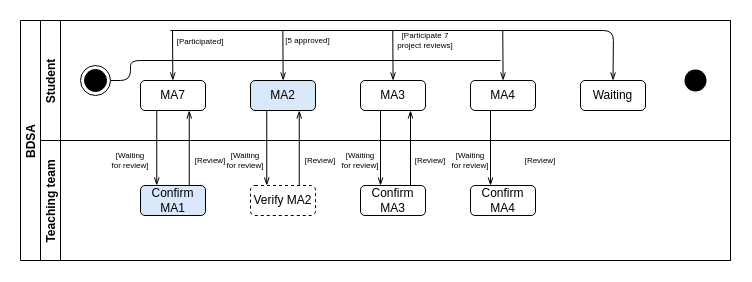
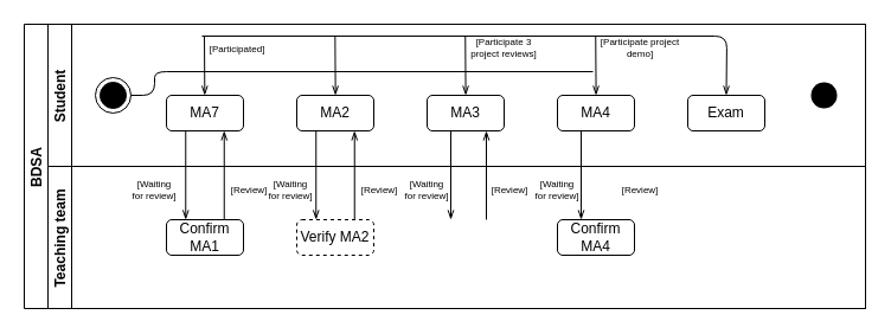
  <mxCell id="0" />
  <mxCell id="1" parent="0" />
  <mxCell id="2" value="BDSA" style="swimlane;childLayout=stackLayout;resizeParent=1;resizeParentMax=0;horizontal=0;startSize=20;horizontalStack=0;" vertex="1" parent="1"><mxGeometry x="20" y="20" width="710" height="240" as="geometry" /></mxCell>
  <mxCell id="3" value="Student" style="swimlane;startSize=20;horizontal=0;" vertex="1" parent="2"><mxGeometry x="20" width="690" height="120" as="geometry" /></mxCell>
  <mxCell id="4" value="" style="ellipse;html=1;shape=endState;fillColor=#000000;strokeColor=#000000;" vertex="1" parent="3"><mxGeometry x="40" y="45" width="30" height="30" as="geometry" /></mxCell>
  <mxCell id="5" value="MA7" style="rounded=1;whiteSpace=wrap;html=1;" vertex="1" parent="3"><mxGeometry x="100" y="60" width="65" height="30" as="geometry" /></mxCell>
- <mxCell id="6" value="MA2" style="rounded=1;whiteSpace=wrap;html=1;fillColor=#dae8fc;" vertex="1" parent="3"><mxGeometry x="210" y="60" width="65" height="30" as="geometry" /></mxCell>
+ <mxCell id="6" value="MA2" style="rounded=1;whiteSpace=wrap;html=1;" vertex="1" parent="3"><mxGeometry x="210" y="60" width="65" height="30" as="geometry" /></mxCell>
  <mxCell id="7" value="MA3" style="rounded=1;whiteSpace=wrap;html=1;" vertex="1" parent="3"><mxGeometry x="320" y="60" width="65" height="30" as="geometry" /></mxCell>
  <mxCell id="8" value="MA4" style="rounded=1;whiteSpace=wrap;html=1;" vertex="1" parent="3"><mxGeometry x="430" y="60" width="65" height="30" as="geometry" /></mxCell>
- <mxCell id="9" value="Waiting" style="rounded=1;whiteSpace=wrap;html=1;" vertex="1" parent="3"><mxGeometry x="540" y="60" width="65" height="30" as="geometry" /></mxCell>
+ <mxCell id="9" value="Exam" style="rounded=1;whiteSpace=wrap;html=1;" vertex="1" parent="3"><mxGeometry x="540" y="60" width="65" height="30" as="geometry" /></mxCell>
  <mxCell id="10" value="" style="ellipse;html=1;shape=endState;fillColor=#000000;strokeColor=none;" vertex="1" parent="3"><mxGeometry x="640" y="45" width="30" height="30" as="geometry" /></mxCell>
  <mxCell id="11" value="" style="endArrow=none;html=1;exitX=1;exitY=0.5;exitDx=0;exitDy=0;endSize=6;jumpSize=2;" edge="1" parent="3" source="4"><mxGeometry width="50" height="50" relative="1" as="geometry"><mxPoint x="130" y="60" as="sourcePoint" /><mxPoint x="460" y="40" as="targetPoint" /><Array as="points"><mxPoint x="90" y="60" /><mxPoint x="90" y="40" /></Array></mxGeometry></mxCell>
  <mxCell id="12" value="" style="endArrow=openThin;html=1;entryX=0.5;entryY=0;entryDx=0;entryDy=0;endFill=0;" edge="1" parent="3"><mxGeometry width="50" height="50" relative="1" as="geometry"><mxPoint x="132" y="10" as="sourcePoint" /><mxPoint x="132.33" y="60" as="targetPoint" /></mxGeometry></mxCell>
  <mxCell id="13" value="" style="endArrow=openThin;html=1;entryX=0.5;entryY=0;entryDx=0;entryDy=0;endFill=0;" edge="1" parent="3"><mxGeometry width="50" height="50" relative="1" as="geometry"><mxPoint x="242.33" y="10" as="sourcePoint" /><mxPoint x="242.66" y="60" as="targetPoint" /></mxGeometry></mxCell>
  <mxCell id="14" value="" style="endArrow=openThin;html=1;entryX=0.5;entryY=0;entryDx=0;entryDy=0;endFill=0;" edge="1" parent="3"><mxGeometry width="50" height="50" relative="1" as="geometry"><mxPoint x="352.26" y="10" as="sourcePoint" /><mxPoint x="352.59" y="60" as="targetPoint" /></mxGeometry></mxCell>
  <mxCell id="15" value="" style="endArrow=openThin;html=1;entryX=0.5;entryY=0;entryDx=0;entryDy=0;endFill=0;" edge="1" parent="3"><mxGeometry width="50" height="50" relative="1" as="geometry"><mxPoint x="462.26" y="10" as="sourcePoint" /><mxPoint x="462.59" y="60" as="targetPoint" /></mxGeometry></mxCell>
  <mxCell id="16" value="" style="endArrow=openThin;html=1;entryX=0.5;entryY=0;entryDx=0;entryDy=0;endFill=0;" edge="1" parent="3" target="9"><mxGeometry width="50" height="50" relative="1" as="geometry"><mxPoint x="130" y="10" as="sourcePoint" /><mxPoint x="450" y="10" as="targetPoint" /><Array as="points"><mxPoint x="573" y="10" /></Array></mxGeometry></mxCell>
  <mxCell id="17" value="[Participated]" style="text;html=1;strokeColor=none;fillColor=none;align=center;verticalAlign=middle;whiteSpace=wrap;rounded=0;fontSize=8;" vertex="1" parent="3"><mxGeometry x="155" y="20" width="10" as="geometry" /></mxCell>
- <mxCell id="18" value="[5 approved]" style="text;html=1;strokeColor=none;fillColor=none;align=center;verticalAlign=middle;whiteSpace=wrap;rounded=0;fontSize=8;" vertex="1" parent="3"><mxGeometry x="215" y="10" width="105" height="20" as="geometry" /></mxCell>
- <mxCell id="19" value="[Participate 7 project reviews]" style="text;html=1;strokeColor=none;fillColor=none;align=center;verticalAlign=middle;whiteSpace=wrap;rounded=0;fontSize=8;" vertex="1" parent="3"><mxGeometry x="350" y="10" width="70" height="20" as="geometry" /></mxCell>
+ <mxCell id="19" value="[Participate 3 project reviews]" style="text;html=1;strokeColor=none;fillColor=none;align=center;verticalAlign=middle;whiteSpace=wrap;rounded=0;fontSize=8;" vertex="1" parent="3"><mxGeometry x="350" y="10" width="70" height="20" as="geometry" /></mxCell>
+ <mxCell id="20" value="[Participate project demo]" style="text;html=1;strokeColor=none;fillColor=none;align=center;verticalAlign=middle;whiteSpace=wrap;rounded=0;fontSize=8;" vertex="1" parent="3"><mxGeometry x="460" y="10" width="80" height="20" as="geometry" /></mxCell>
  <mxCell id="21" value="" style="endArrow=openThin;html=1;exitX=0.75;exitY=0;exitDx=0;exitDy=0;entryX=0.75;entryY=1;entryDx=0;entryDy=0;endFill=0;" edge="1" parent="3"><mxGeometry width="50" height="50" relative="1" as="geometry"><mxPoint x="370" y="165" as="sourcePoint" /><mxPoint x="370" y="90" as="targetPoint" /></mxGeometry></mxCell>
  <mxCell id="22" value="" style="endArrow=openThin;html=1;exitX=0.5;exitY=1;exitDx=0;exitDy=0;entryX=0.5;entryY=0;entryDx=0;entryDy=0;endFill=0;" edge="1" parent="3"><mxGeometry width="50" height="50" relative="1" as="geometry"><mxPoint x="340" y="90" as="sourcePoint" /><mxPoint x="340" y="165" as="targetPoint" /></mxGeometry></mxCell>
  <mxCell id="23" value="" style="endArrow=openThin;html=1;exitX=0.5;exitY=1;exitDx=0;exitDy=0;entryX=0.5;entryY=0;entryDx=0;entryDy=0;endFill=0;" edge="1" parent="3"><mxGeometry width="50" height="50" relative="1" as="geometry"><mxPoint x="450" y="90" as="sourcePoint" /><mxPoint x="450" y="165" as="targetPoint" /></mxGeometry></mxCell>
  <mxCell id="24" value="Teaching team" style="swimlane;startSize=20;horizontal=0;" vertex="1" parent="2"><mxGeometry x="20" y="120" width="690" height="120" as="geometry" /></mxCell>
- <mxCell id="25" value="Confirm MA1" style="rounded=1;whiteSpace=wrap;html=1;fillColor=#dae8fc;" vertex="1" parent="24"><mxGeometry x="100" y="45" width="65" height="30" as="geometry" /></mxCell>
+ <mxCell id="25" value="Confirm MA1" style="rounded=1;whiteSpace=wrap;html=1;" vertex="1" parent="24"><mxGeometry x="100" y="45" width="65" height="30" as="geometry" /></mxCell>
  <mxCell id="26" value="Verify MA2" style="rounded=1;whiteSpace=wrap;html=1;dashed=1;" vertex="1" parent="24"><mxGeometry x="210" y="45" width="65" height="30" as="geometry" /></mxCell>
- <mxCell id="27" value="Confirm MA3" style="rounded=1;whiteSpace=wrap;html=1;" vertex="1" parent="24"><mxGeometry x="320" y="45" width="65" height="30" as="geometry" /></mxCell>
  <mxCell id="28" value="Confirm MA4" style="rounded=1;whiteSpace=wrap;html=1;" vertex="1" parent="24"><mxGeometry x="430" y="45" width="65" height="30" as="geometry" /></mxCell>
  <mxCell id="29" value="[Review]" style="text;html=1;strokeColor=none;fillColor=none;align=center;verticalAlign=middle;whiteSpace=wrap;rounded=0;fontSize=8;" vertex="1" parent="24"><mxGeometry x="150" y="10" width="40" height="20" as="geometry" /></mxCell>
  <mxCell id="30" value="[Review]" style="text;html=1;strokeColor=none;fillColor=none;align=center;verticalAlign=middle;whiteSpace=wrap;rounded=0;fontSize=8;" vertex="1" parent="24"><mxGeometry x="260" y="10" width="40" height="20" as="geometry" /></mxCell>
  <mxCell id="31" value="[Review]" style="text;html=1;strokeColor=none;fillColor=none;align=center;verticalAlign=middle;whiteSpace=wrap;rounded=0;fontSize=8;" vertex="1" parent="24"><mxGeometry x="370" y="10" width="40" height="20" as="geometry" /></mxCell>
  <mxCell id="32" value="[Review]" style="text;html=1;strokeColor=none;fillColor=none;align=center;verticalAlign=middle;whiteSpace=wrap;rounded=0;fontSize=8;" vertex="1" parent="24"><mxGeometry x="480" y="10" width="40" height="20" as="geometry" /></mxCell>
  <mxCell id="33" value="[Waiting for review]" style="text;html=1;strokeColor=none;fillColor=none;align=center;verticalAlign=middle;whiteSpace=wrap;rounded=0;fontSize=8;" vertex="1" parent="24"><mxGeometry x="70" y="10" width="40" height="20" as="geometry" /></mxCell>
  <mxCell id="34" value="[Waiting for review]" style="text;html=1;strokeColor=none;fillColor=none;align=center;verticalAlign=middle;whiteSpace=wrap;rounded=0;fontSize=8;" vertex="1" parent="24"><mxGeometry x="185" y="10" width="40" height="20" as="geometry" /></mxCell>
  <mxCell id="35" value="[Waiting for review]" style="text;html=1;strokeColor=none;fillColor=none;align=center;verticalAlign=middle;whiteSpace=wrap;rounded=0;fontSize=8;" vertex="1" parent="24"><mxGeometry x="300" y="10" width="40" height="20" as="geometry" /></mxCell>
  <mxCell id="36" value="[Waiting for review]" style="text;html=1;strokeColor=none;fillColor=none;align=center;verticalAlign=middle;whiteSpace=wrap;rounded=0;fontSize=8;" vertex="1" parent="24"><mxGeometry x="410" y="10" width="40" height="20" as="geometry" /></mxCell>
  <mxCell id="37" value="" style="endArrow=openThin;html=1;exitX=0.25;exitY=1;exitDx=0;exitDy=0;entryX=0.25;entryY=0;entryDx=0;entryDy=0;endFill=0;" edge="1" parent="2" source="5" target="25"><mxGeometry width="50" height="50" relative="1" as="geometry"><mxPoint x="200" y="170" as="sourcePoint" /><mxPoint x="250" y="120" as="targetPoint" /></mxGeometry></mxCell>
  <mxCell id="38" value="" style="endArrow=openThin;html=1;exitX=0.75;exitY=0;exitDx=0;exitDy=0;entryX=0.75;entryY=1;entryDx=0;entryDy=0;endFill=0;" edge="1" parent="2" source="25" target="5"><mxGeometry width="50" height="50" relative="1" as="geometry"><mxPoint x="472.26" y="330" as="sourcePoint" /><mxPoint x="472.26" y="405" as="targetPoint" /></mxGeometry></mxCell>
  <mxCell id="39" value="" style="endArrow=openThin;html=1;exitX=0.25;exitY=1;exitDx=0;exitDy=0;entryX=0.25;entryY=0;entryDx=0;entryDy=0;endFill=0;" edge="1" parent="2" source="6" target="26"><mxGeometry width="50" height="50" relative="1" as="geometry"><mxPoint x="320" y="175" as="sourcePoint" /><mxPoint x="320" y="100" as="targetPoint" /></mxGeometry></mxCell>
  <mxCell id="40" value="" style="endArrow=openThin;html=1;exitX=0.75;exitY=0;exitDx=0;exitDy=0;entryX=0.75;entryY=1;entryDx=0;entryDy=0;endFill=0;" edge="1" parent="2" source="26" target="6"><mxGeometry width="50" height="50" relative="1" as="geometry"><mxPoint x="262.26" y="90" as="sourcePoint" /><mxPoint x="262.26" y="165" as="targetPoint" /></mxGeometry></mxCell>
